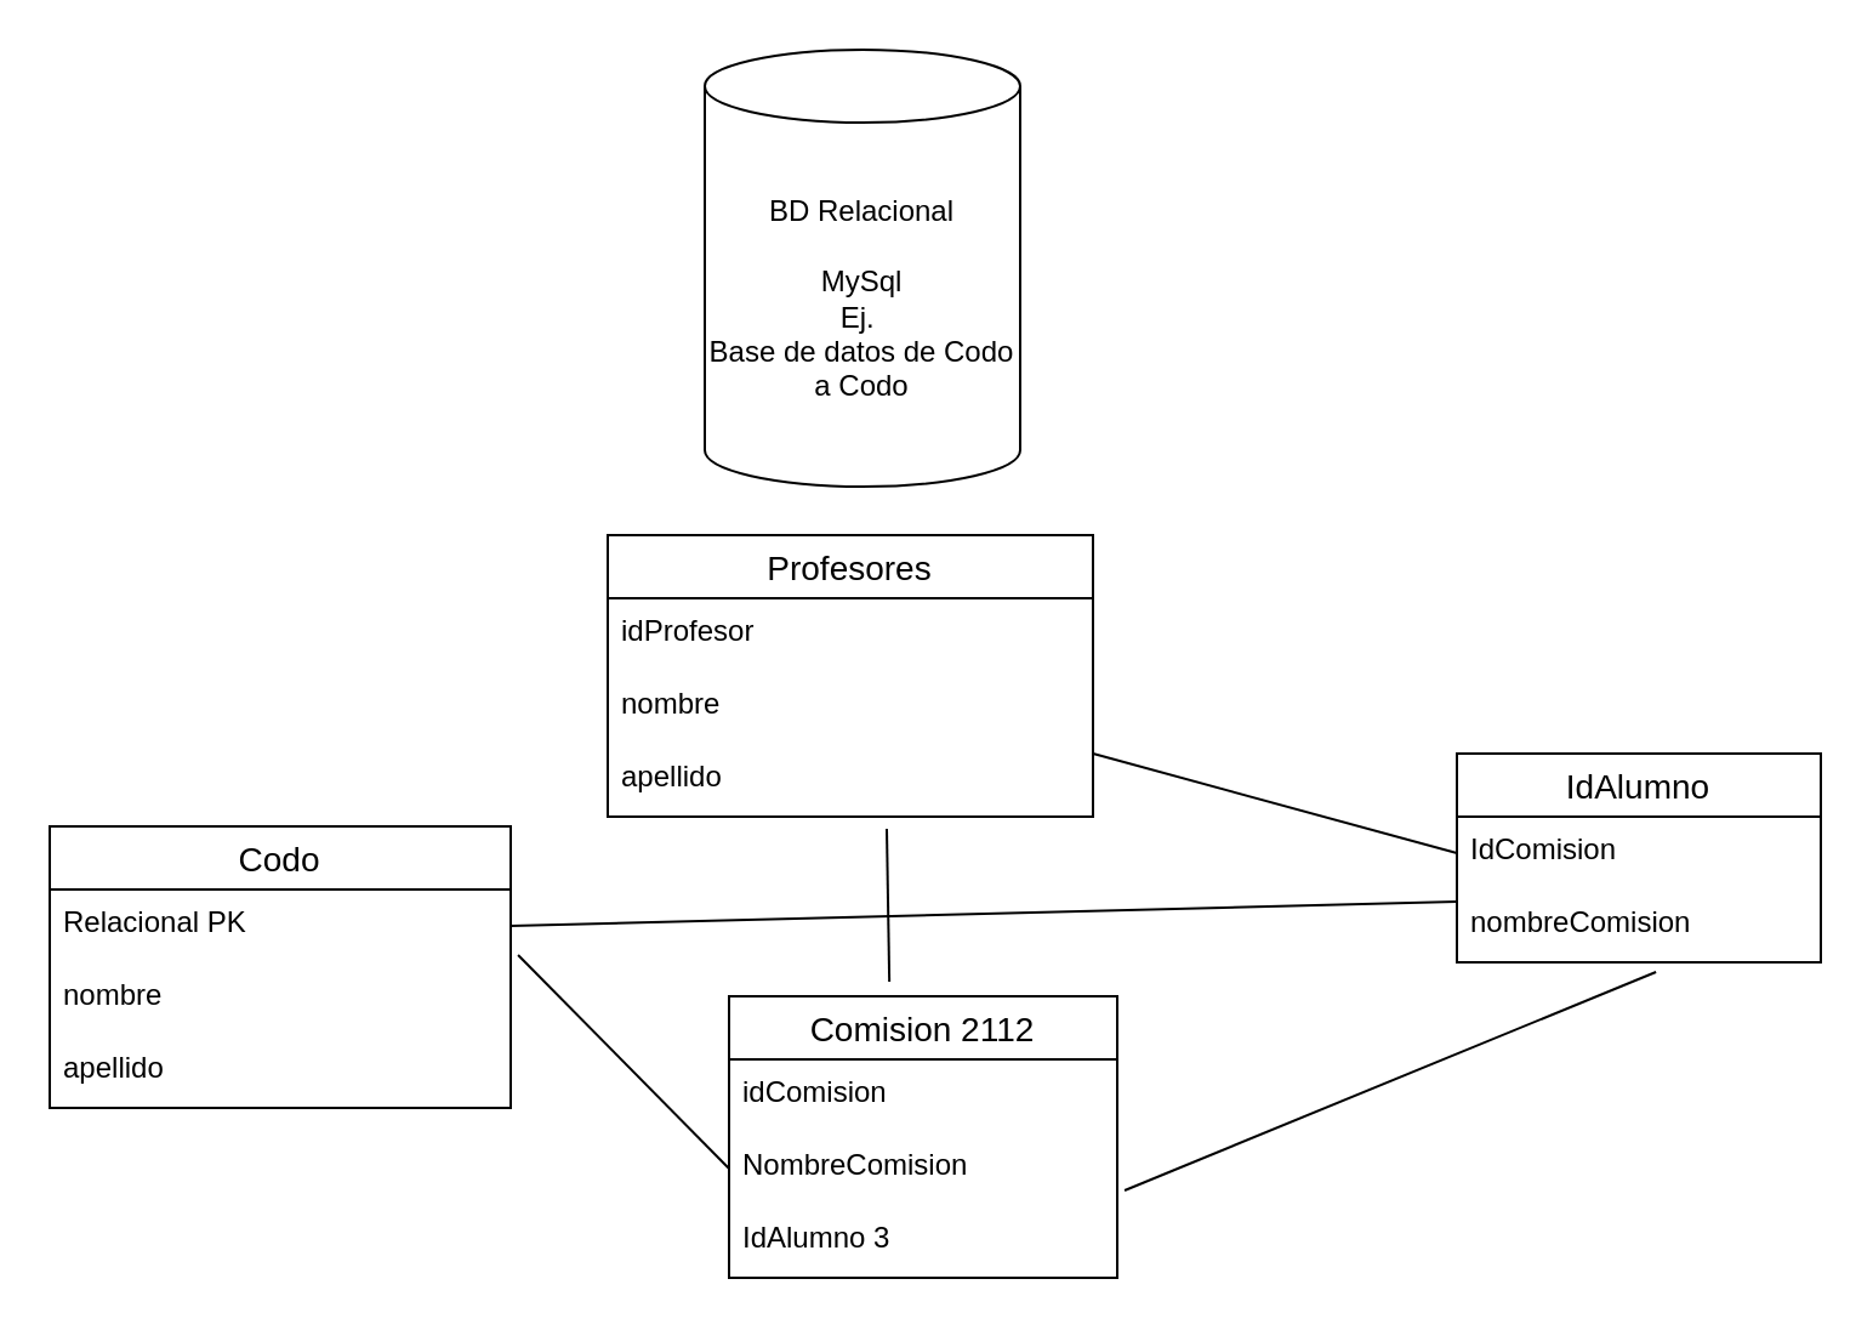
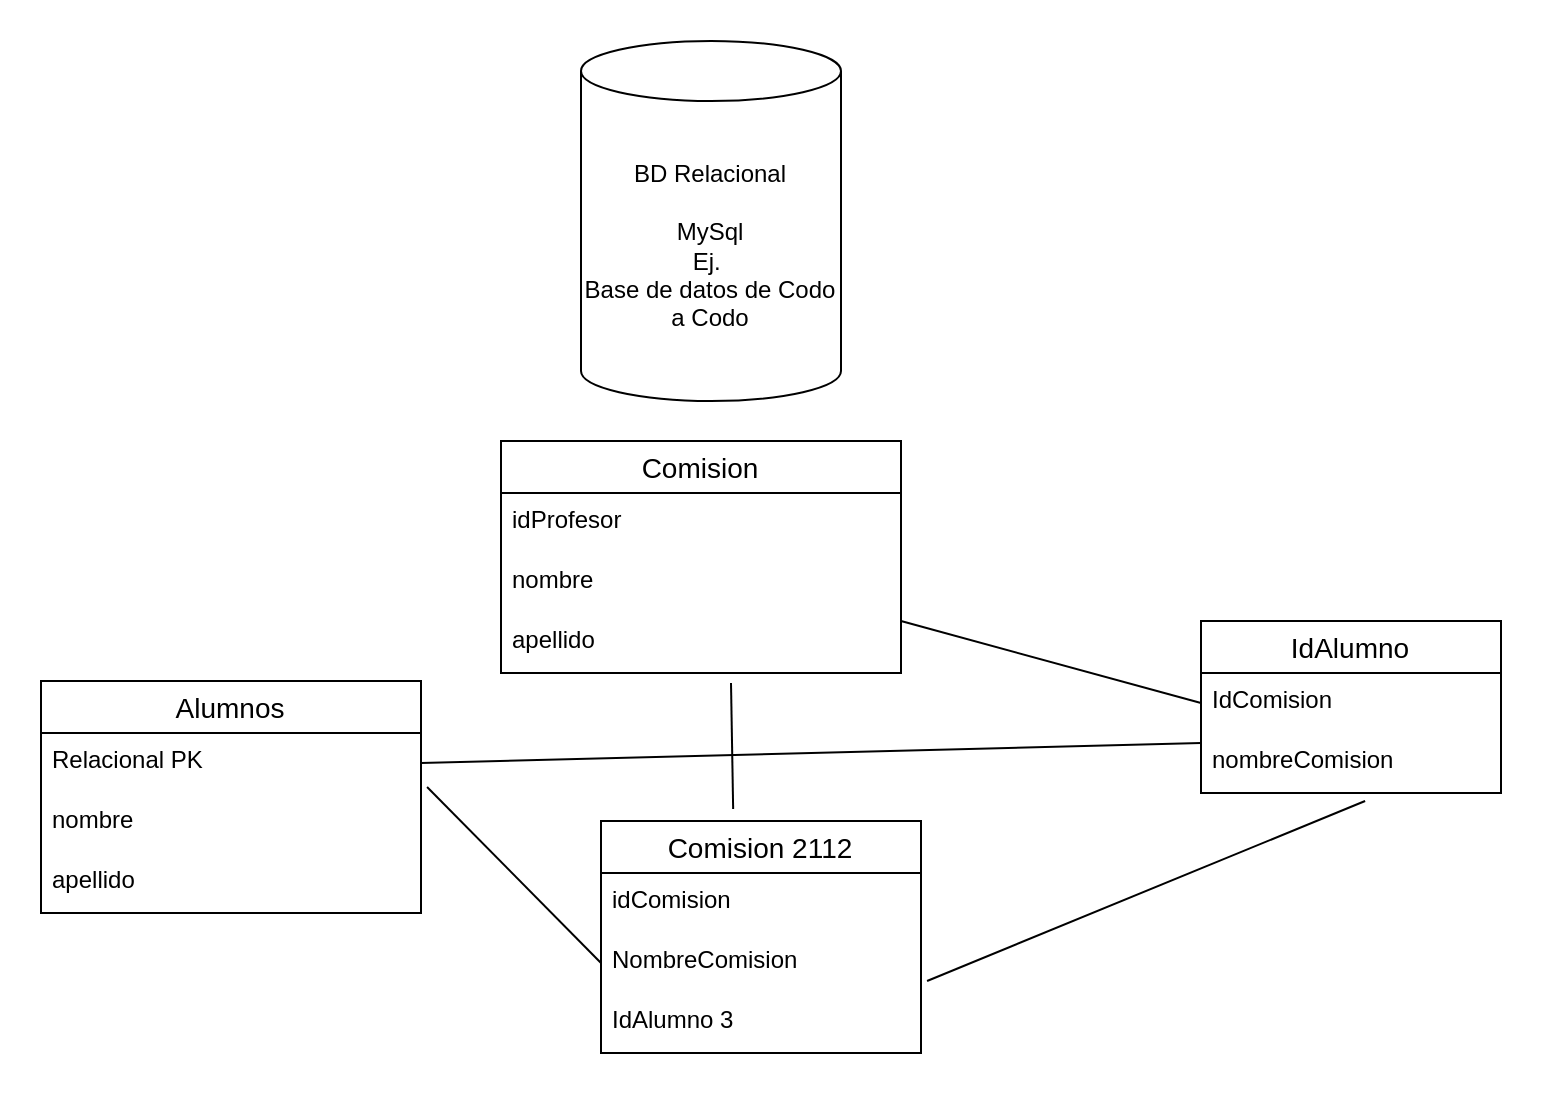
  <mxCell id="0" />
  <mxCell id="1" parent="0" />
  <mxCell id="2" value="BD Relacional&lt;br&gt;&lt;br&gt;MySql&lt;br&gt;Ej.&amp;nbsp;&lt;br&gt;Base de datos de Codo a Codo" style="shape=cylinder3;whiteSpace=wrap;html=1;boundedLbl=1;backgroundOutline=1;size=15;" vertex="1" parent="1"><mxGeometry x="290" y="20" width="130" height="180" as="geometry" /></mxCell>
- <mxCell id="3" value="Codo" style="swimlane;fontStyle=0;childLayout=stackLayout;horizontal=1;startSize=26;horizontalStack=0;resizeParent=1;resizeParentMax=0;resizeLast=0;collapsible=1;marginBottom=0;align=center;fontSize=14;" vertex="1" parent="1"><mxGeometry x="20" y="340" width="190" height="116" as="geometry"><mxRectangle x="50" y="400" width="90" height="26" as="alternateBounds" /></mxGeometry></mxCell>
+ <mxCell id="3" value="Alumnos" style="swimlane;fontStyle=0;childLayout=stackLayout;horizontal=1;startSize=26;horizontalStack=0;resizeParent=1;resizeParentMax=0;resizeLast=0;collapsible=1;marginBottom=0;align=center;fontSize=14;" vertex="1" parent="1"><mxGeometry x="20" y="340" width="190" height="116" as="geometry"><mxRectangle x="50" y="400" width="90" height="26" as="alternateBounds" /></mxGeometry></mxCell>
  <mxCell id="4" value="Relacional PK" style="text;strokeColor=none;fillColor=none;spacingLeft=4;spacingRight=4;overflow=hidden;rotatable=0;points=[[0,0.5],[1,0.5]];portConstraint=eastwest;fontSize=12;" vertex="1" parent="3"><mxGeometry y="26" width="190" height="30" as="geometry" /></mxCell>
  <mxCell id="5" value="nombre" style="text;strokeColor=none;fillColor=none;spacingLeft=4;spacingRight=4;overflow=hidden;rotatable=0;points=[[0,0.5],[1,0.5]];portConstraint=eastwest;fontSize=12;" vertex="1" parent="3"><mxGeometry y="56" width="190" height="30" as="geometry" /></mxCell>
  <mxCell id="6" value="apellido" style="text;strokeColor=none;fillColor=none;spacingLeft=4;spacingRight=4;overflow=hidden;rotatable=0;points=[[0,0.5],[1,0.5]];portConstraint=eastwest;fontSize=12;" vertex="1" parent="3"><mxGeometry y="86" width="190" height="30" as="geometry" /></mxCell>
- <mxCell id="7" value="Profesores" style="swimlane;fontStyle=0;childLayout=stackLayout;horizontal=1;startSize=26;horizontalStack=0;resizeParent=1;resizeParentMax=0;resizeLast=0;collapsible=1;marginBottom=0;align=center;fontSize=14;" vertex="1" parent="1"><mxGeometry x="250" y="220" width="200" height="116" as="geometry" /></mxCell>
+ <mxCell id="7" value="Comision" style="swimlane;fontStyle=0;childLayout=stackLayout;horizontal=1;startSize=26;horizontalStack=0;resizeParent=1;resizeParentMax=0;resizeLast=0;collapsible=1;marginBottom=0;align=center;fontSize=14;" vertex="1" parent="1"><mxGeometry x="250" y="220" width="200" height="116" as="geometry" /></mxCell>
  <mxCell id="8" value="" style="endArrow=none;html=1;entryX=0;entryY=0.5;entryDx=0;entryDy=0;" edge="1" parent="7" target="13"><mxGeometry width="50" height="50" relative="1" as="geometry"><mxPoint x="200" y="90" as="sourcePoint" /><mxPoint x="250" y="40" as="targetPoint" /></mxGeometry></mxCell>
  <mxCell id="9" value="idProfesor" style="text;strokeColor=none;fillColor=none;spacingLeft=4;spacingRight=4;overflow=hidden;rotatable=0;points=[[0,0.5],[1,0.5]];portConstraint=eastwest;fontSize=12;" vertex="1" parent="7"><mxGeometry y="26" width="200" height="30" as="geometry" /></mxCell>
  <mxCell id="10" value="nombre" style="text;strokeColor=none;fillColor=none;spacingLeft=4;spacingRight=4;overflow=hidden;rotatable=0;points=[[0,0.5],[1,0.5]];portConstraint=eastwest;fontSize=12;" vertex="1" parent="7"><mxGeometry y="56" width="200" height="30" as="geometry" /></mxCell>
  <mxCell id="11" value="apellido" style="text;strokeColor=none;fillColor=none;spacingLeft=4;spacingRight=4;overflow=hidden;rotatable=0;points=[[0,0.5],[1,0.5]];portConstraint=eastwest;fontSize=12;" vertex="1" parent="7"><mxGeometry y="86" width="200" height="30" as="geometry" /></mxCell>
  <mxCell id="12" value="IdAlumno" style="swimlane;fontStyle=0;childLayout=stackLayout;horizontal=1;startSize=26;horizontalStack=0;resizeParent=1;resizeParentMax=0;resizeLast=0;collapsible=1;marginBottom=0;align=center;fontSize=14;" vertex="1" parent="1"><mxGeometry x="600" y="310" width="150" height="86" as="geometry" /></mxCell>
  <mxCell id="13" value="IdComision" style="text;strokeColor=none;fillColor=none;spacingLeft=4;spacingRight=4;overflow=hidden;rotatable=0;points=[[0,0.5],[1,0.5]];portConstraint=eastwest;fontSize=12;" vertex="1" parent="12"><mxGeometry y="26" width="150" height="30" as="geometry" /></mxCell>
  <mxCell id="14" value="nombreComision" style="text;strokeColor=none;fillColor=none;spacingLeft=4;spacingRight=4;overflow=hidden;rotatable=0;points=[[0,0.5],[1,0.5]];portConstraint=eastwest;fontSize=12;" vertex="1" parent="12"><mxGeometry y="56" width="150" height="30" as="geometry" /></mxCell>
  <mxCell id="15" value="Comision 2112" style="swimlane;fontStyle=0;childLayout=stackLayout;horizontal=1;startSize=26;horizontalStack=0;resizeParent=1;resizeParentMax=0;resizeLast=0;collapsible=1;marginBottom=0;align=center;fontSize=14;" vertex="1" parent="1"><mxGeometry x="300" y="410" width="160" height="116" as="geometry" /></mxCell>
  <mxCell id="16" value="idComision" style="text;strokeColor=none;fillColor=none;spacingLeft=4;spacingRight=4;overflow=hidden;rotatable=0;points=[[0,0.5],[1,0.5]];portConstraint=eastwest;fontSize=12;" vertex="1" parent="15"><mxGeometry y="26" width="160" height="30" as="geometry" /></mxCell>
  <mxCell id="17" value="NombreComision" style="text;strokeColor=none;fillColor=none;spacingLeft=4;spacingRight=4;overflow=hidden;rotatable=0;points=[[0,0.5],[1,0.5]];portConstraint=eastwest;fontSize=12;" vertex="1" parent="15"><mxGeometry y="56" width="160" height="30" as="geometry" /></mxCell>
  <mxCell id="18" value="IdAlumno 3" style="text;strokeColor=none;fillColor=none;spacingLeft=4;spacingRight=4;overflow=hidden;rotatable=0;points=[[0,0.5],[1,0.5]];portConstraint=eastwest;fontSize=12;" vertex="1" parent="15"><mxGeometry y="86" width="160" height="30" as="geometry" /></mxCell>
  <mxCell id="19" value="" style="endArrow=none;html=1;exitX=0.413;exitY=-0.052;exitDx=0;exitDy=0;exitPerimeter=0;entryX=0.575;entryY=1.167;entryDx=0;entryDy=0;entryPerimeter=0;" edge="1" parent="1" source="15" target="11"><mxGeometry width="50" height="50" relative="1" as="geometry"><mxPoint x="350" y="370" as="sourcePoint" /><mxPoint x="400" y="320" as="targetPoint" /></mxGeometry></mxCell>
  <mxCell id="20" value="" style="endArrow=none;html=1;entryX=0.547;entryY=1.133;entryDx=0;entryDy=0;entryPerimeter=0;exitX=1.019;exitY=-0.2;exitDx=0;exitDy=0;exitPerimeter=0;" edge="1" parent="1" source="18" target="14"><mxGeometry width="50" height="50" relative="1" as="geometry"><mxPoint x="430" y="500" as="sourcePoint" /><mxPoint x="480" y="450" as="targetPoint" /></mxGeometry></mxCell>
  <mxCell id="21" value="" style="endArrow=none;html=1;entryX=0;entryY=0.5;entryDx=0;entryDy=0;exitX=1.016;exitY=-0.1;exitDx=0;exitDy=0;exitPerimeter=0;" edge="1" parent="1" source="5" target="17"><mxGeometry width="50" height="50" relative="1" as="geometry"><mxPoint x="380" y="270" as="sourcePoint" /><mxPoint x="430" y="220" as="targetPoint" /></mxGeometry></mxCell>
  <mxCell id="22" value="" style="endArrow=none;html=1;entryX=0;entryY=0.167;entryDx=0;entryDy=0;entryPerimeter=0;exitX=1;exitY=0.5;exitDx=0;exitDy=0;" edge="1" parent="1" source="4" target="14"><mxGeometry width="50" height="50" relative="1" as="geometry"><mxPoint x="380" y="270" as="sourcePoint" /><mxPoint x="430" y="220" as="targetPoint" /></mxGeometry></mxCell>
